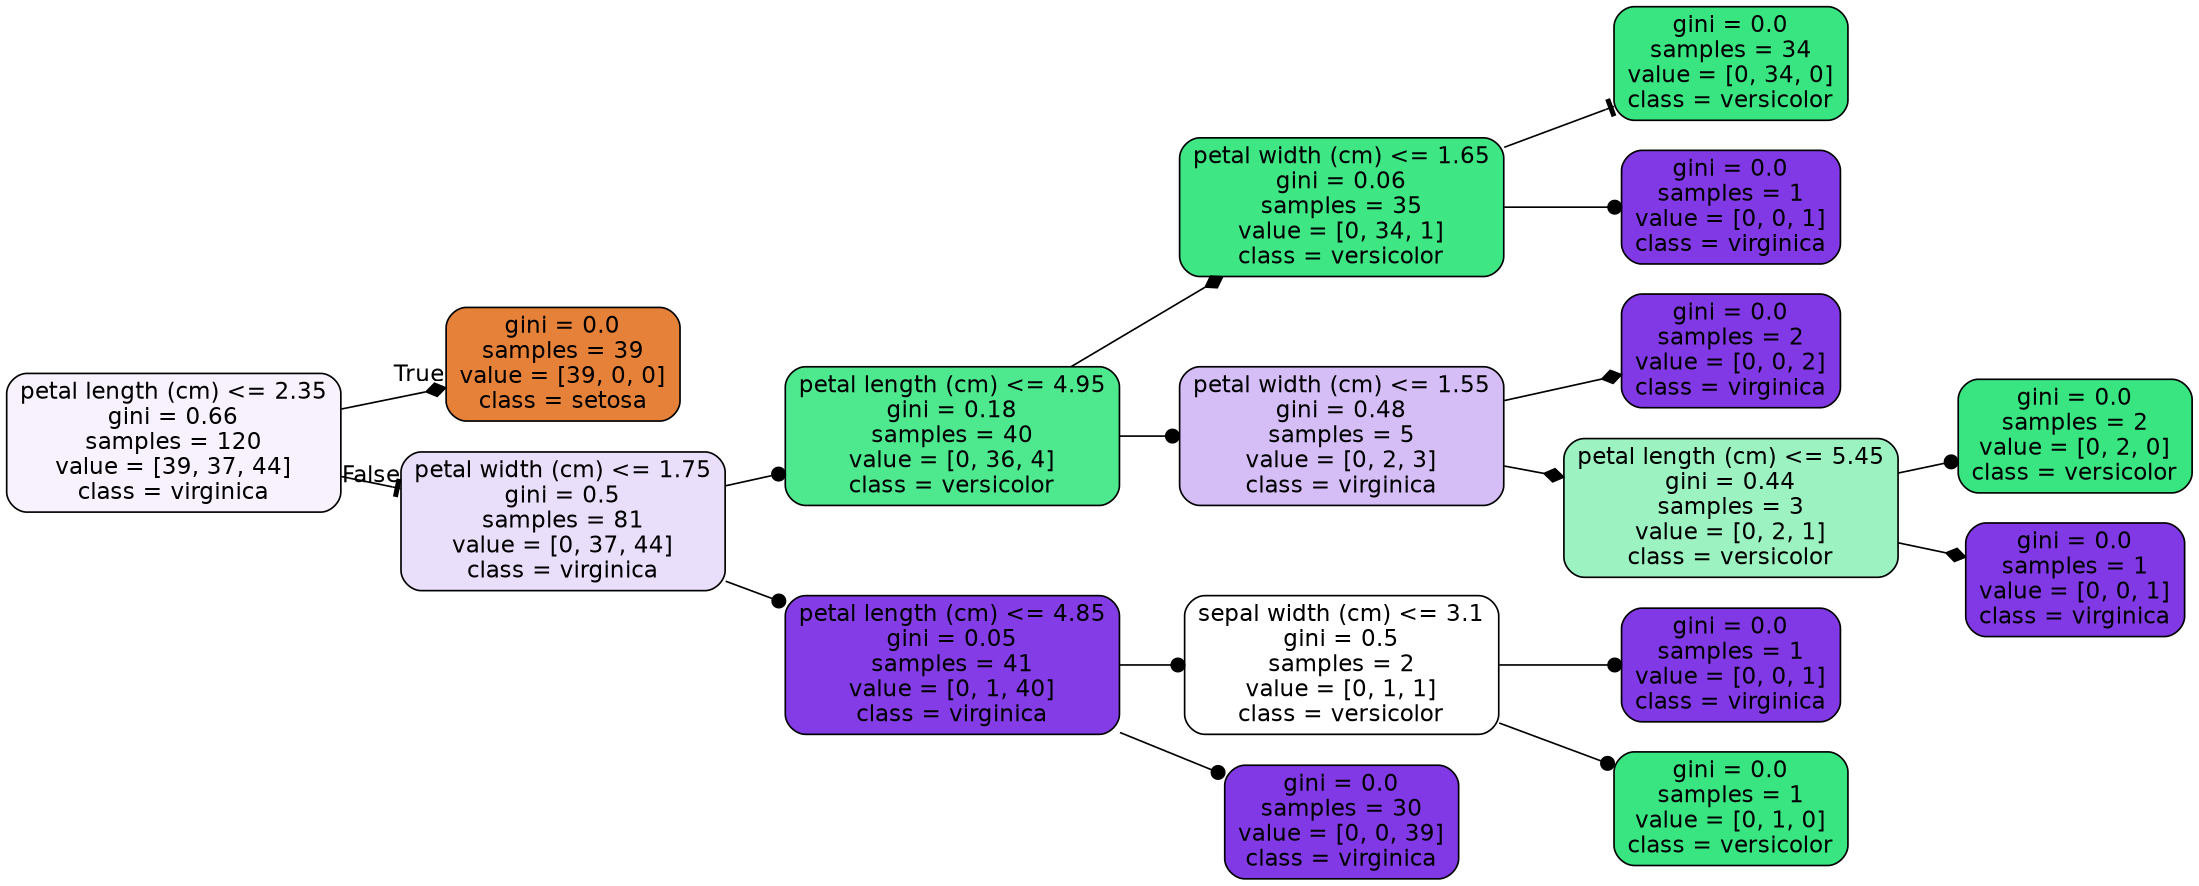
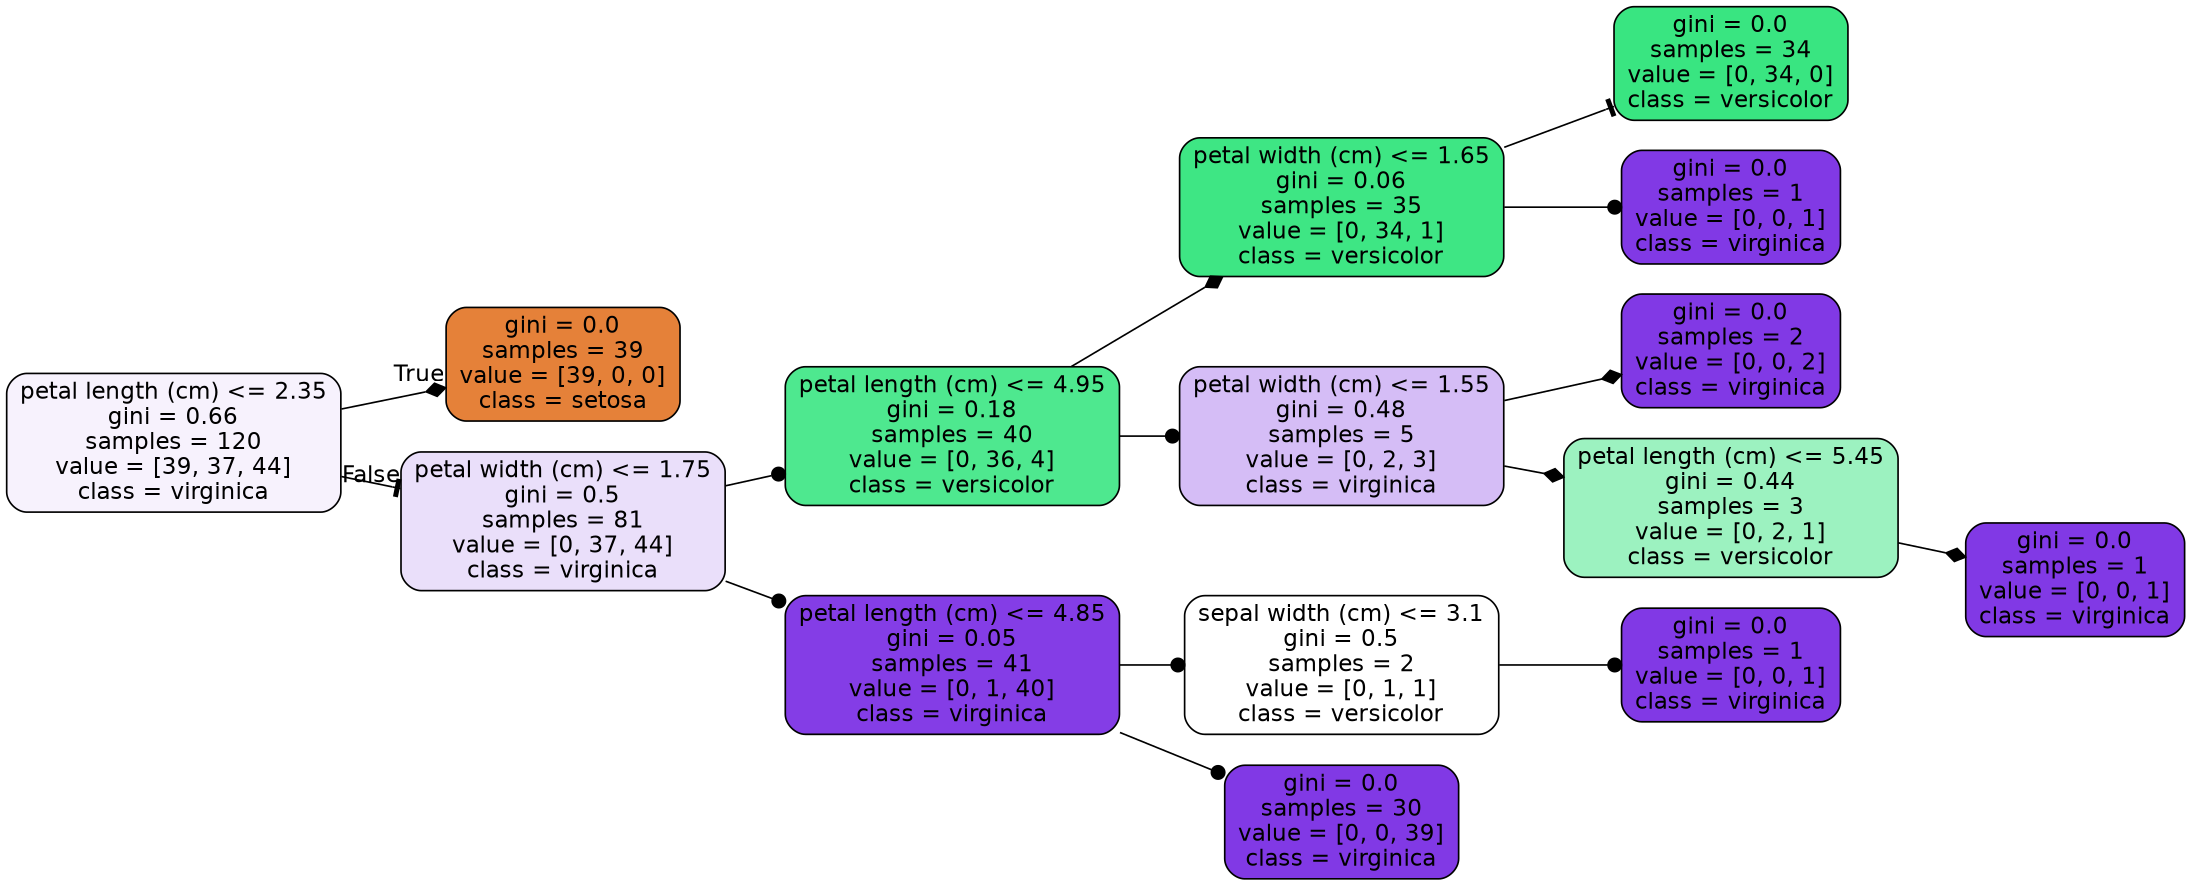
  digraph {
    rankdir=LR
    node [color=black fillcolor="#8139e5ff" fontname=helvetica shape=box style="filled, rounded"]
    edge [arrowhead=dot fontname=helvetica]
    n1 [fillcolor="#8139e510" label="petal length (cm) <= 2.35\ngini = 0.66\nsamples = 120\nvalue = [39, 37, 44]\nclass = virginica"]
    n2 [fillcolor="#e58139ff" label="gini = 0.0\nsamples = 39\nvalue = [39, 0, 0]\nclass = setosa"]
    n3 [fillcolor="#8139e529" label="petal width (cm) <= 1.75\ngini = 0.5\nsamples = 81\nvalue = [0, 37, 44]\nclass = virginica"]
    n4 [fillcolor="#39e581e3" label="petal length (cm) <= 4.95\ngini = 0.18\nsamples = 40\nvalue = [0, 36, 4]\nclass = versicolor"]
    n5 [fillcolor="#8139e5f9" label="petal length (cm) <= 4.85\ngini = 0.05\nsamples = 41\nvalue = [0, 1, 40]\nclass = virginica"]
    n6 [fillcolor="#39e581f8" label="petal width (cm) <= 1.65\ngini = 0.06\nsamples = 35\nvalue = [0, 34, 1]\nclass = versicolor"]
    n7 [fillcolor="#8139e555" label="petal width (cm) <= 1.55\ngini = 0.48\nsamples = 5\nvalue = [0, 2, 3]\nclass = virginica"]
    n8 [fillcolor="#39e58100" label="sepal width (cm) <= 3.1\ngini = 0.5\nsamples = 2\nvalue = [0, 1, 1]\nclass = versicolor"]
    n9 [label="gini = 0.0\nsamples = 30\nvalue = [0, 0, 39]\nclass = virginica"]
    n10 [fillcolor="#39e581ff" label="gini = 0.0\nsamples = 34\nvalue = [0, 34, 0]\nclass = versicolor"]
    n11 [label="gini = 0.0\nsamples = 1\nvalue = [0, 0, 1]\nclass = virginica"]
    n12 [label="gini = 0.0\nsamples = 2\nvalue = [0, 0, 2]\nclass = virginica"]
    n13 [fillcolor="#39e5817f" label="petal length (cm) <= 5.45\ngini = 0.44\nsamples = 3\nvalue = [0, 2, 1]\nclass = versicolor"]
-   n14 [fillcolor="#39e581ff" label="gini = 0.0\nsamples = 2\nvalue = [0, 2, 0]\nclass = versicolor"]
    n15 [label="gini = 0.0\nsamples = 1\nvalue = [0, 0, 1]\nclass = virginica"]
    n16 [label="gini = 0.0\nsamples = 1\nvalue = [0, 0, 1]\nclass = virginica"]
-   n17 [fillcolor="#39e581ff" label="gini = 0.0\nsamples = 1\nvalue = [0, 1, 0]\nclass = versicolor"]
    n1 -> n2 [arrowhead=diamond headlabel=True labelangle=45 labeldistance=2.5]
    n1 -> n3 [arrowhead=tee headlabel=False labelangle=-45 labeldistance=2.5]
    n3 -> n4
    n3 -> n5
    n4 -> n6 [arrowhead=diamond]
    n4 -> n7
    n5 -> n8
    n5 -> n9
    n6 -> n10 [arrowhead=tee]
    n6 -> n11
    n7 -> n12 [arrowhead=diamond]
    n7 -> n13 [arrowhead=diamond]
    n8 -> n16
-   n8 -> n17
-   n13 -> n14
    n13 -> n15 [arrowhead=diamond]
  }
